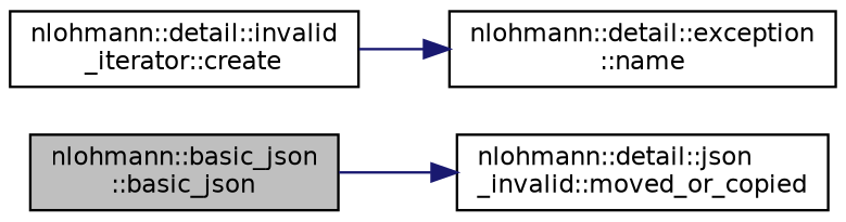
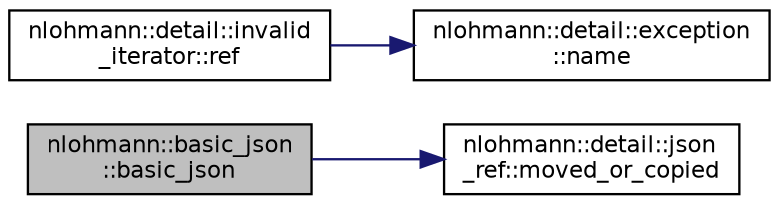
  digraph {
    rankdir=LR
    node [color=black fillcolor=white fontname=Helvetica fontsize=10 shape=record style=filled]
    edge [color=midnightblue fontname=Helvetica fontsize=10 labelfontname=Helvetica labelfontsize=10 style=solid]
    n1 [fillcolor=grey75 fontcolor=black height=0.2 label="nlohmann::basic_json\l::basic_json" width=0.4]
-   n2 [height=0.2 label="nlohmann::detail::json\l_invalid::moved_or_copied" width=0.4]
-   n3 [height=0.2 label="nlohmann::detail::invalid\l_iterator::create" width=0.4]
+   n2 [height=0.2 label="nlohmann::detail::json\l_ref::moved_or_copied" width=0.4]
+   n3 [height=0.2 label="nlohmann::detail::invalid\l_iterator::ref" width=0.4]
    n4 [height=0.2 label="nlohmann::detail::exception\l::name" width=0.4]
    n1 -> n2
    n3 -> n4
  }
